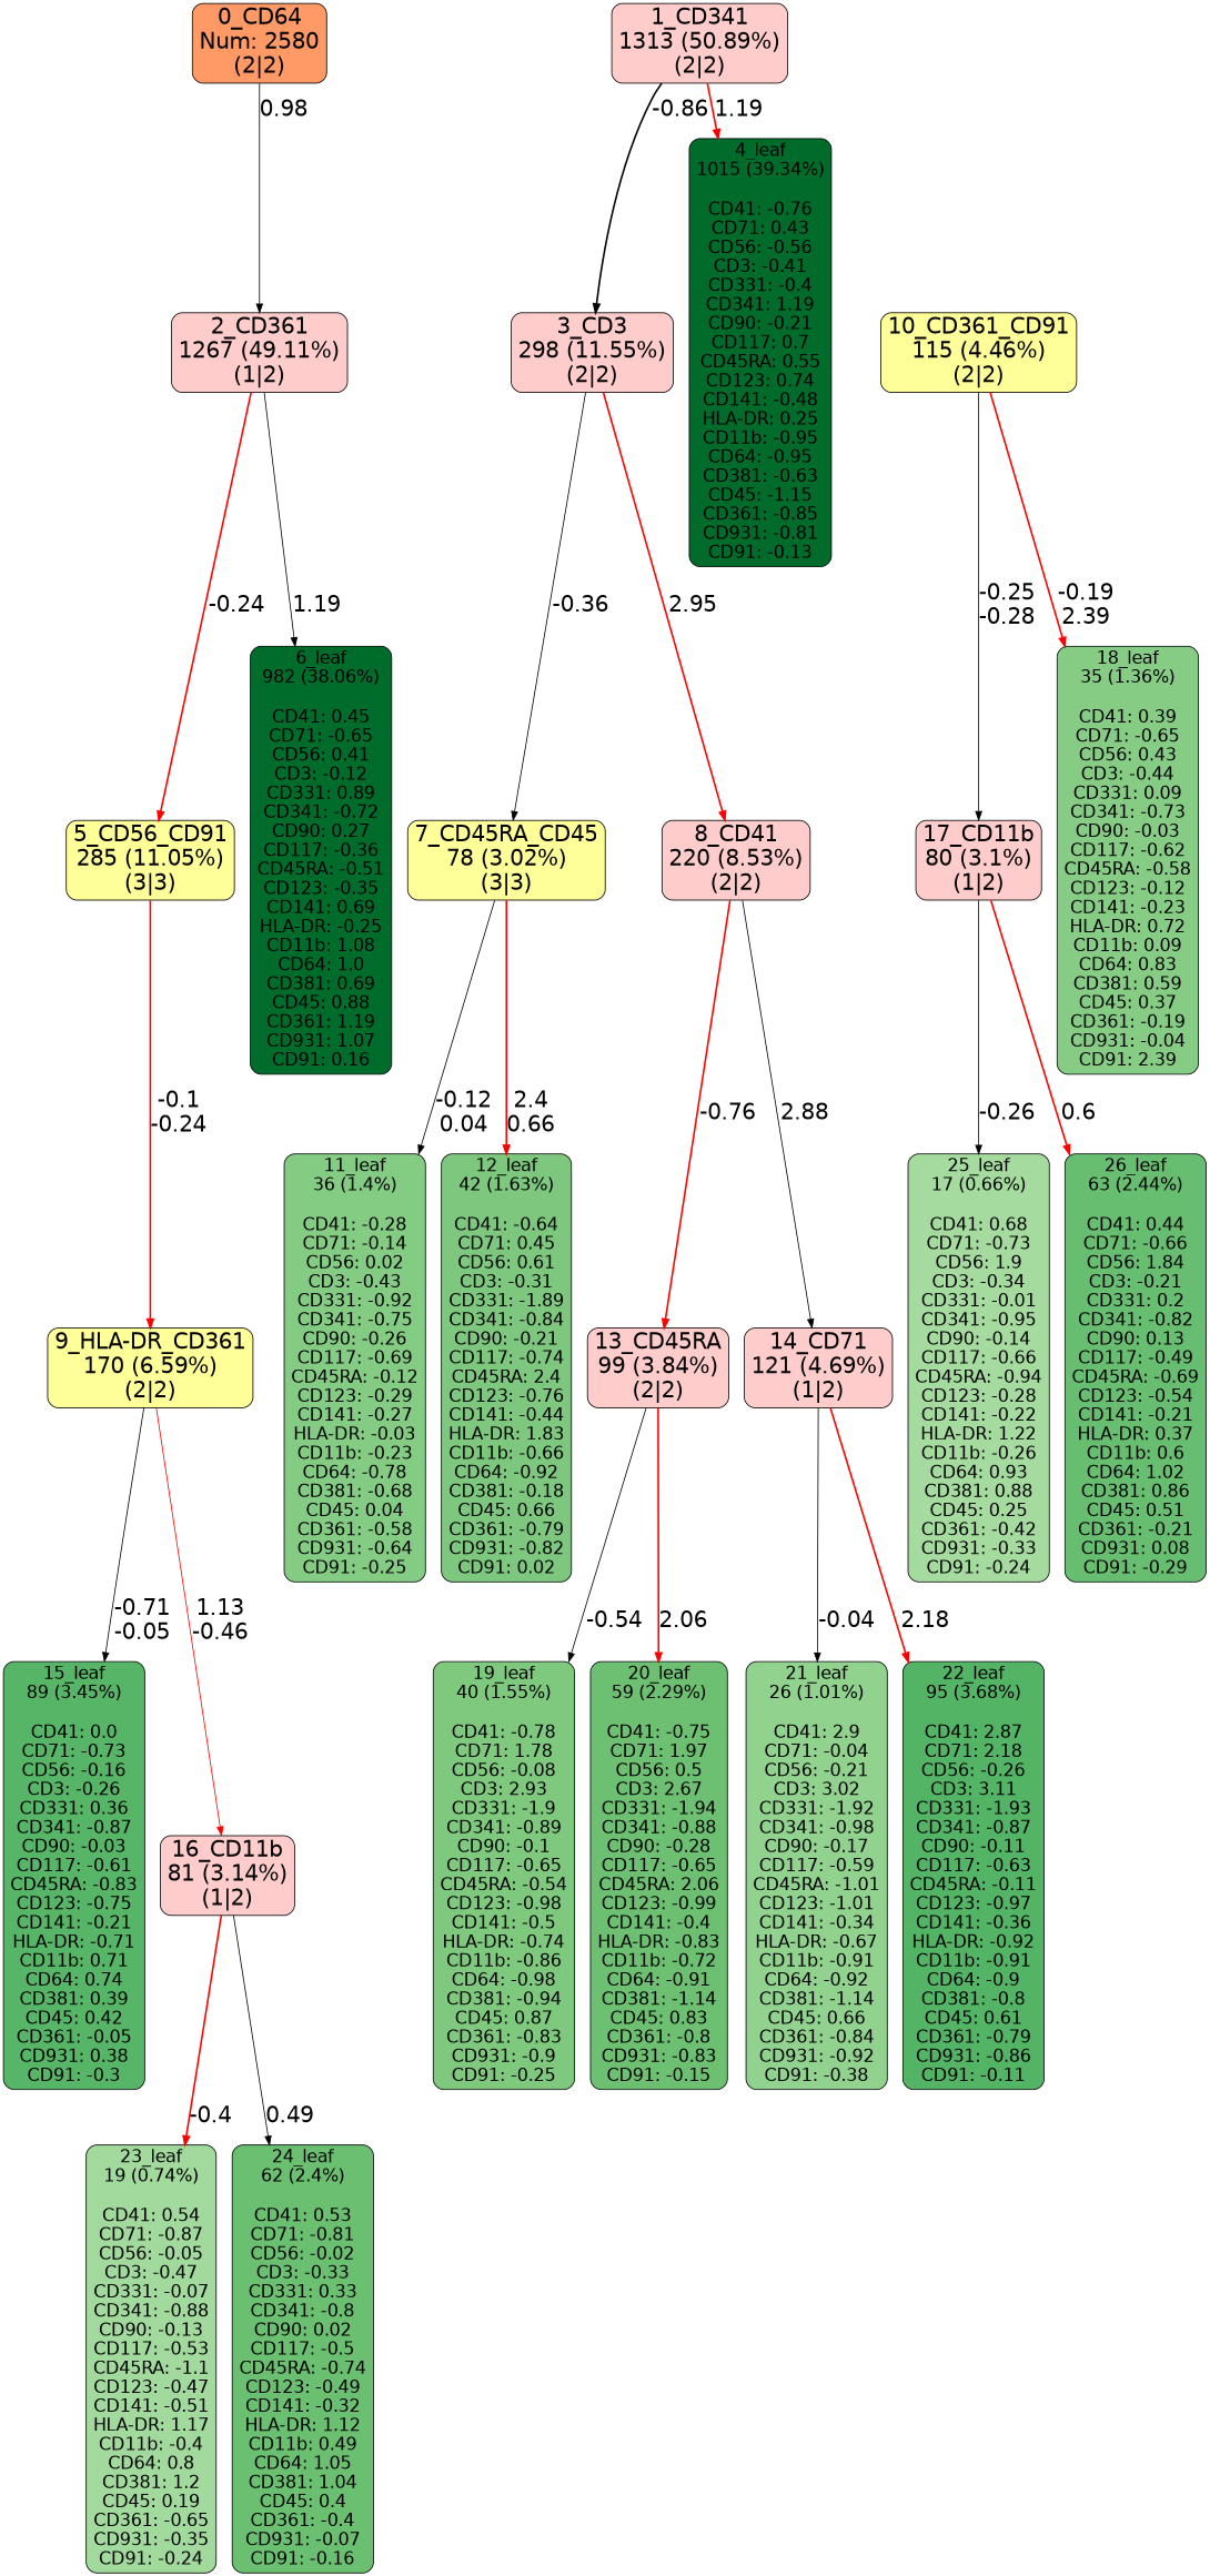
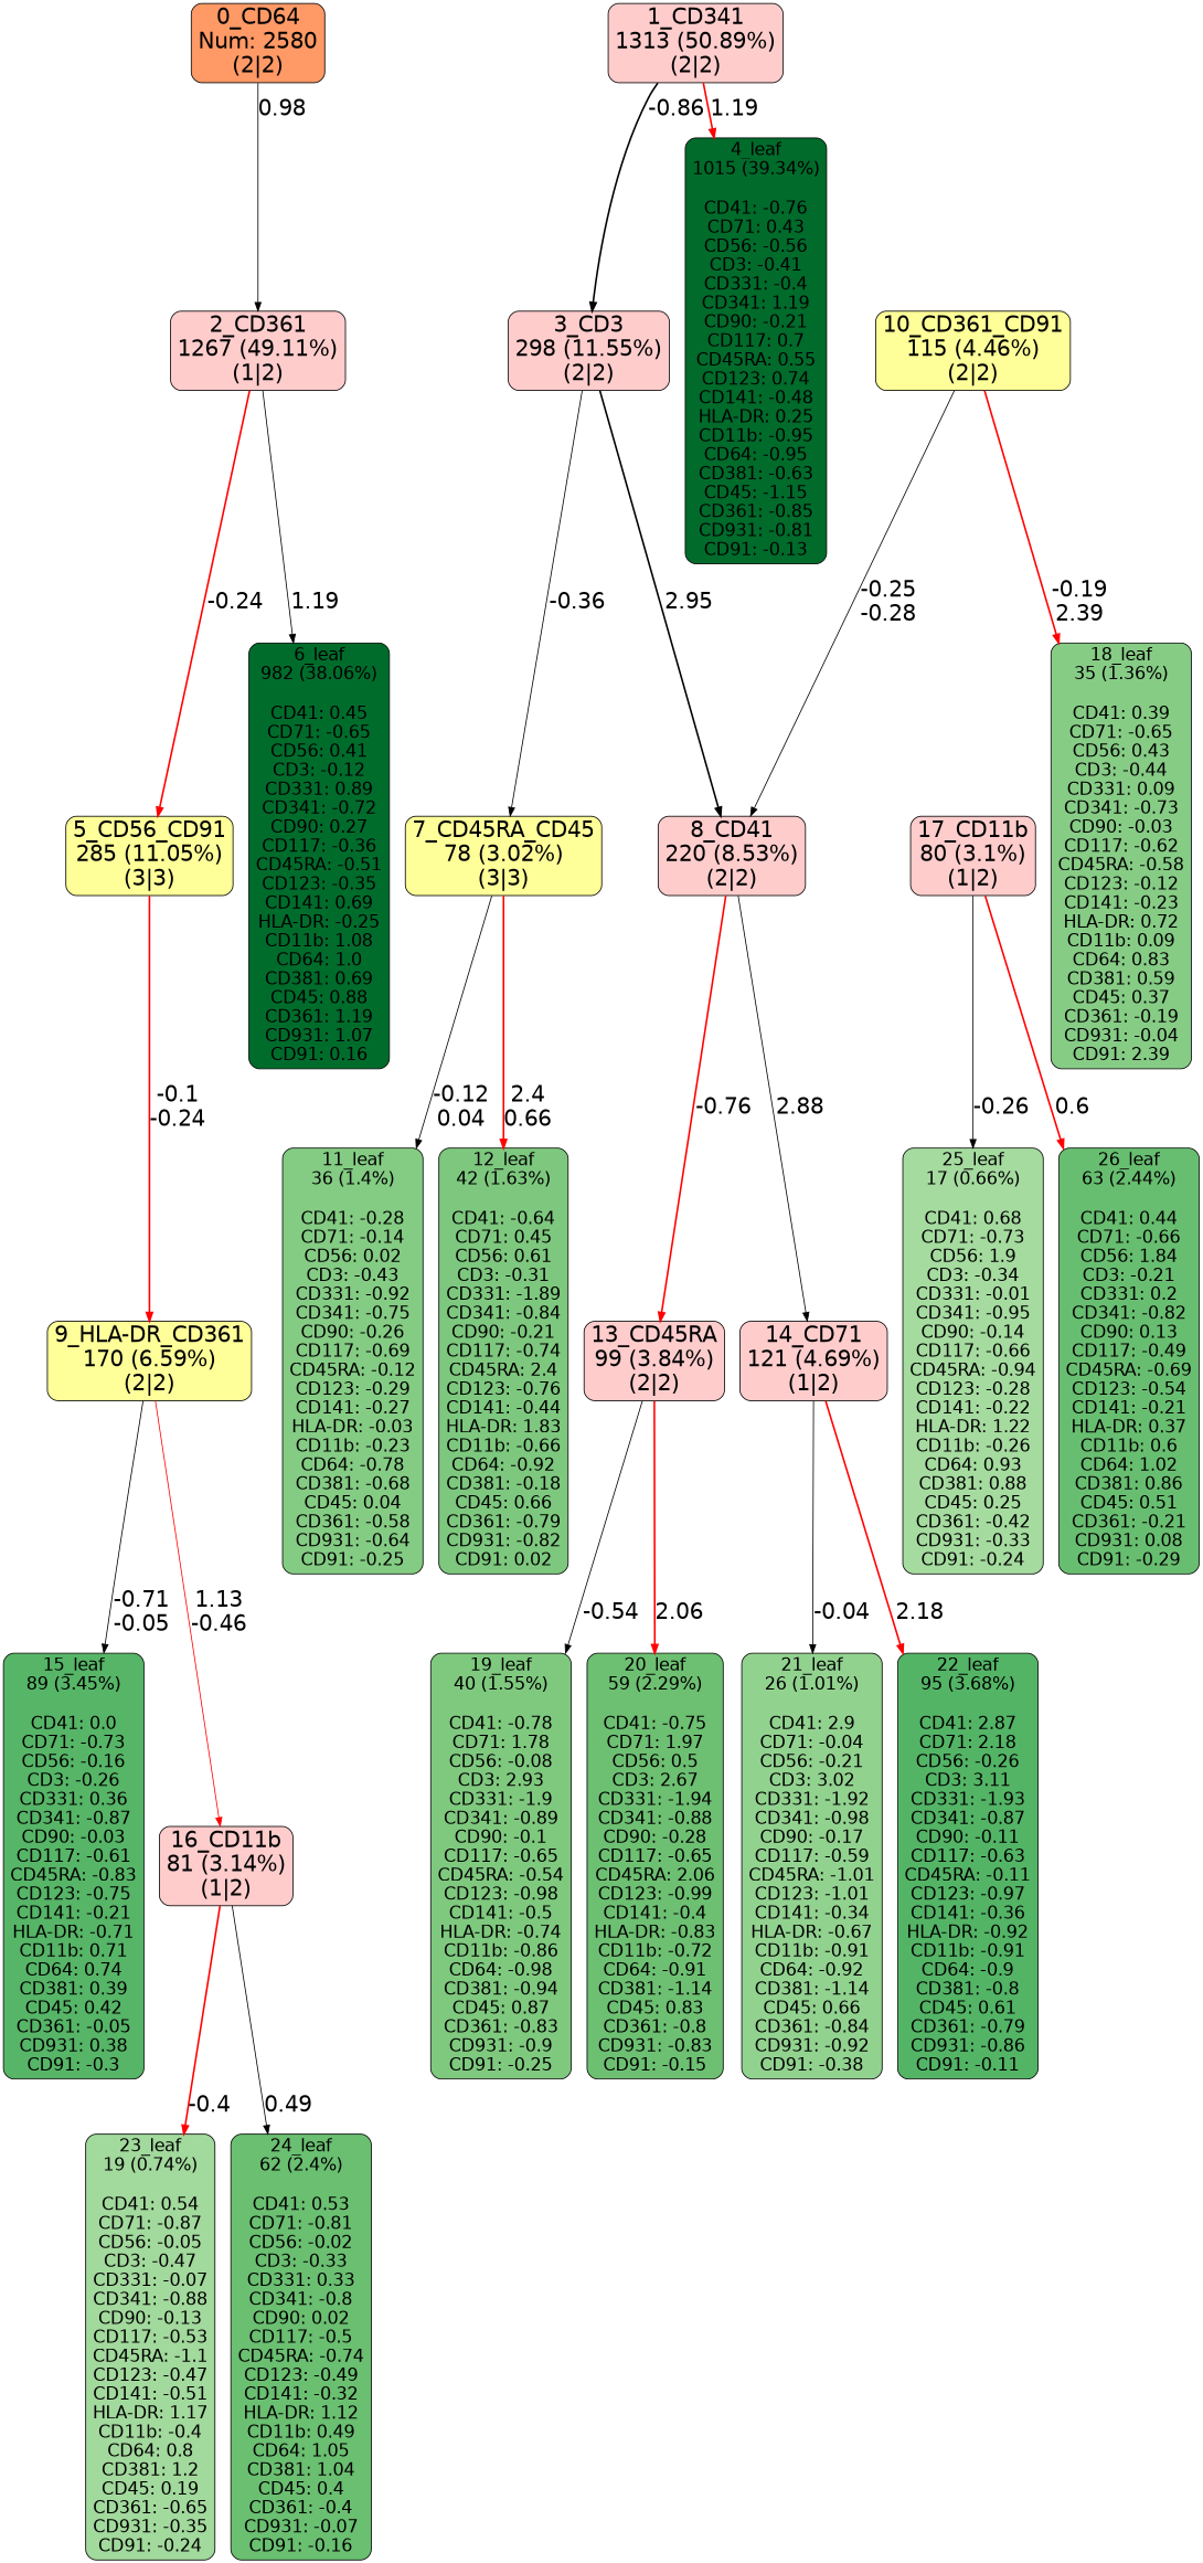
  digraph {
    node [color=black fillcolor="#ffccccff" fontname=helvetica fontsize=20 shape=box style="filled, rounded"]
    edge [color=black fontname=helvetica fontsize=25 labeldistance=3 style=solid]
    n1 [fillcolor="#ff9966ff" fontsize=25 label="0_CD64\nNum: 2580\n(2|2)"]
    n2 [fontsize=25 label="2_CD361\n1267 (49.11%)\n(1|2)"]
    n3 [fontsize=25 label="1_CD341\n1313 (50.89%)\n(2|2)"]
    n4 [fontsize=25 label="3_CD3\n298 (11.55%)\n(2|2)"]
    n5 [fillcolor="#006b2b" label="4_leaf\n1015 (39.34%)\n\nCD41: -0.76\nCD71: 0.43\nCD56: -0.56\nCD3: -0.41\nCD331: -0.4\nCD341: 1.19\nCD90: -0.21\nCD117: 0.7\nCD45RA: 0.55\nCD123: 0.74\nCD141: -0.48\nHLA-DR: 0.25\nCD11b: -0.95\nCD64: -0.95\nCD381: -0.63\nCD45: -1.15\nCD361: -0.85\nCD931: -0.81\nCD91: -0.13"]
    n6 [fillcolor="#ffff99ff" fontsize=25 label="5_CD56_CD91\n285 (11.05%)\n(3|3)"]
    n7 [fillcolor="#006c2c" label="6_leaf\n982 (38.06%)\n\nCD41: 0.45\nCD71: -0.65\nCD56: 0.41\nCD3: -0.12\nCD331: 0.89\nCD341: -0.72\nCD90: 0.27\nCD117: -0.36\nCD45RA: -0.51\nCD123: -0.35\nCD141: 0.69\nHLA-DR: -0.25\nCD11b: 1.08\nCD64: 1.0\nCD381: 0.69\nCD45: 0.88\nCD361: 1.19\nCD931: 1.07\nCD91: 0.16"]
    n8 [fillcolor="#ffff99ff" fontsize=25 label="7_CD45RA_CD45\n78 (3.02%)\n(3|3)"]
    n9 [fontsize=25 label="8_CD41\n220 (8.53%)\n(2|2)"]
    n10 [fillcolor="#ffff99ff" fontsize=25 label="9_HLA-DR_CD361\n170 (6.59%)\n(2|2)"]
    n11 [fillcolor="#84cc83" label="11_leaf\n36 (1.4%)\n\nCD41: -0.28\nCD71: -0.14\nCD56: 0.02\nCD3: -0.43\nCD331: -0.92\nCD341: -0.75\nCD90: -0.26\nCD117: -0.69\nCD45RA: -0.12\nCD123: -0.29\nCD141: -0.27\nHLA-DR: -0.03\nCD11b: -0.23\nCD64: -0.78\nCD381: -0.68\nCD45: 0.04\nCD361: -0.58\nCD931: -0.64\nCD91: -0.25"]
    n12 [fillcolor="#7dc87e" label="12_leaf\n42 (1.63%)\n\nCD41: -0.64\nCD71: 0.45\nCD56: 0.61\nCD3: -0.31\nCD331: -1.89\nCD341: -0.84\nCD90: -0.21\nCD117: -0.74\nCD45RA: 2.4\nCD123: -0.76\nCD141: -0.44\nHLA-DR: 1.83\nCD11b: -0.66\nCD64: -0.92\nCD381: -0.18\nCD45: 0.66\nCD361: -0.79\nCD931: -0.82\nCD91: 0.02"]
    n13 [fontsize=25 label="13_CD45RA\n99 (3.84%)\n(2|2)"]
    n14 [fontsize=25 label="14_CD71\n121 (4.69%)\n(1|2)"]
    n15 [fillcolor="#56b567" label="15_leaf\n89 (3.45%)\n\nCD41: 0.0\nCD71: -0.73\nCD56: -0.16\nCD3: -0.26\nCD331: 0.36\nCD341: -0.87\nCD90: -0.03\nCD117: -0.61\nCD45RA: -0.83\nCD123: -0.75\nCD141: -0.21\nHLA-DR: -0.71\nCD11b: 0.71\nCD64: 0.74\nCD381: 0.39\nCD45: 0.42\nCD361: -0.05\nCD931: 0.38\nCD91: -0.3"]
    n16 [fontsize=25 label="16_CD11b\n81 (3.14%)\n(1|2)"]
    n17 [fillcolor="#ffff99ff" fontsize=25 label="10_CD361_CD91\n115 (4.46%)\n(2|2)"]
    n18 [fontsize=25 label="17_CD11b\n80 (3.1%)\n(1|2)"]
    n19 [fillcolor="#86cc85" label="18_leaf\n35 (1.36%)\n\nCD41: 0.39\nCD71: -0.65\nCD56: 0.43\nCD3: -0.44\nCD331: 0.09\nCD341: -0.73\nCD90: -0.03\nCD117: -0.62\nCD45RA: -0.58\nCD123: -0.12\nCD141: -0.23\nHLA-DR: 0.72\nCD11b: 0.09\nCD64: 0.83\nCD381: 0.59\nCD45: 0.37\nCD361: -0.19\nCD931: -0.04\nCD91: 2.39"]
    n20 [fillcolor="#7fc97f" label="19_leaf\n40 (1.55%)\n\nCD41: -0.78\nCD71: 1.78\nCD56: -0.08\nCD3: 2.93\nCD331: -1.9\nCD341: -0.89\nCD90: -0.1\nCD117: -0.65\nCD45RA: -0.54\nCD123: -0.98\nCD141: -0.5\nHLA-DR: -0.74\nCD11b: -0.86\nCD64: -0.98\nCD381: -0.94\nCD45: 0.87\nCD361: -0.83\nCD931: -0.9\nCD91: -0.25"]
    n21 [fillcolor="#6dc072" label="20_leaf\n59 (2.29%)\n\nCD41: -0.75\nCD71: 1.97\nCD56: 0.5\nCD3: 2.67\nCD331: -1.94\nCD341: -0.88\nCD90: -0.28\nCD117: -0.65\nCD45RA: 2.06\nCD123: -0.99\nCD141: -0.4\nHLA-DR: -0.83\nCD11b: -0.72\nCD64: -0.91\nCD381: -1.14\nCD45: 0.83\nCD361: -0.8\nCD931: -0.83\nCD91: -0.15"]
    n22 [fillcolor="#92d28f" label="21_leaf\n26 (1.01%)\n\nCD41: 2.9\nCD71: -0.04\nCD56: -0.21\nCD3: 3.02\nCD331: -1.92\nCD341: -0.98\nCD90: -0.17\nCD117: -0.59\nCD45RA: -1.01\nCD123: -1.01\nCD141: -0.34\nHLA-DR: -0.67\nCD11b: -0.91\nCD64: -0.92\nCD381: -1.14\nCD45: 0.66\nCD361: -0.84\nCD931: -0.92\nCD91: -0.38"]
    n23 [fillcolor="#53b466" label="22_leaf\n95 (3.68%)\n\nCD41: 2.87\nCD71: 2.18\nCD56: -0.26\nCD3: 3.11\nCD331: -1.93\nCD341: -0.87\nCD90: -0.11\nCD117: -0.63\nCD45RA: -0.11\nCD123: -0.97\nCD141: -0.36\nHLA-DR: -0.92\nCD11b: -0.91\nCD64: -0.9\nCD381: -0.8\nCD45: 0.61\nCD361: -0.79\nCD931: -0.86\nCD91: -0.11"]
    n24 [fillcolor="#a2d99c" label="23_leaf\n19 (0.74%)\n\nCD41: 0.54\nCD71: -0.87\nCD56: -0.05\nCD3: -0.47\nCD331: -0.07\nCD341: -0.88\nCD90: -0.13\nCD117: -0.53\nCD45RA: -1.1\nCD123: -0.47\nCD141: -0.51\nHLA-DR: 1.17\nCD11b: -0.4\nCD64: 0.8\nCD381: 1.2\nCD45: 0.19\nCD361: -0.65\nCD931: -0.35\nCD91: -0.24"]
    n25 [fillcolor="#6abf71" label="24_leaf\n62 (2.4%)\n\nCD41: 0.53\nCD71: -0.81\nCD56: -0.02\nCD3: -0.33\nCD331: 0.33\nCD341: -0.8\nCD90: 0.02\nCD117: -0.5\nCD45RA: -0.74\nCD123: -0.49\nCD141: -0.32\nHLA-DR: 1.12\nCD11b: 0.49\nCD64: 1.05\nCD381: 1.04\nCD45: 0.4\nCD361: -0.4\nCD931: -0.07\nCD91: -0.16"]
    n26 [fillcolor="#a5db9f" label="25_leaf\n17 (0.66%)\n\nCD41: 0.68\nCD71: -0.73\nCD56: 1.9\nCD3: -0.34\nCD331: -0.01\nCD341: -0.95\nCD90: -0.14\nCD117: -0.66\nCD45RA: -0.94\nCD123: -0.28\nCD141: -0.22\nHLA-DR: 1.22\nCD11b: -0.26\nCD64: 0.93\nCD381: 0.88\nCD45: 0.25\nCD361: -0.42\nCD931: -0.33\nCD91: -0.24"]
    n27 [fillcolor="#68be70" label="26_leaf\n63 (2.44%)\n\nCD41: 0.44\nCD71: -0.66\nCD56: 1.84\nCD3: -0.21\nCD331: 0.2\nCD341: -0.82\nCD90: 0.13\nCD117: -0.49\nCD45RA: -0.69\nCD123: -0.54\nCD141: -0.21\nHLA-DR: 0.37\nCD11b: 0.6\nCD64: 1.02\nCD381: 0.86\nCD45: 0.51\nCD361: -0.21\nCD931: 0.08\nCD91: -0.29"]
    n1 -> n2 [label="0.98\n"]
    n2 -> n6 [color=red label="-0.24\n" style=bold]
    n2 -> n7 [label="1.19\n"]
    n3 -> n4 [label="-0.86\n" style=bold]
    n3 -> n5 [color=red label="1.19\n" style=bold]
    n4 -> n8 [label="-0.36\n"]
-   n4 -> n9 [color=red label="2.95\n" style=bold]
+   n4 -> n9 [label="2.95\n" style=bold]
    n6 -> n10 [color=red label="-0.1\n-0.24\n" style=bold]
    n8 -> n11 [label="-0.12\n0.04\n"]
    n8 -> n12 [color=red label="2.4\n0.66\n" style=bold]
    n9 -> n13 [color=red label="-0.76\n" style=bold]
    n9 -> n14 [label="2.88\n"]
    n10 -> n15 [label="-0.71\n-0.05\n"]
    n10 -> n16 [color=red label="1.13\n-0.46\n"]
    n13 -> n20 [label="-0.54\n"]
    n13 -> n21 [color=red label="2.06\n" style=bold]
    n14 -> n22 [label="-0.04\n"]
    n14 -> n23 [color=red label="2.18\n" style=bold]
    n16 -> n24 [color=red label="-0.4\n" style=bold]
    n16 -> n25 [label="0.49\n"]
-   n17 -> n18 [label="-0.25\n-0.28\n"]
+   n17 -> n9 [label="-0.25\n-0.28\n"]
    n17 -> n19 [color=red label="-0.19\n2.39\n" style=bold]
    n18 -> n26 [label="-0.26\n"]
    n18 -> n27 [color=red label="0.6\n" style=bold]
  }
